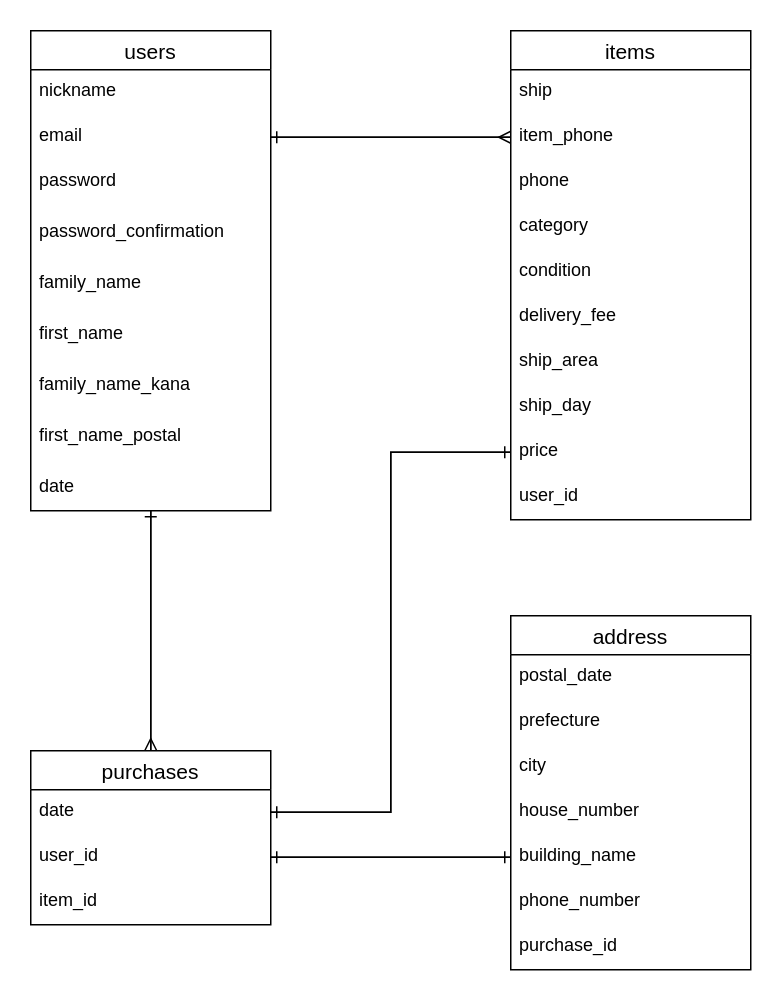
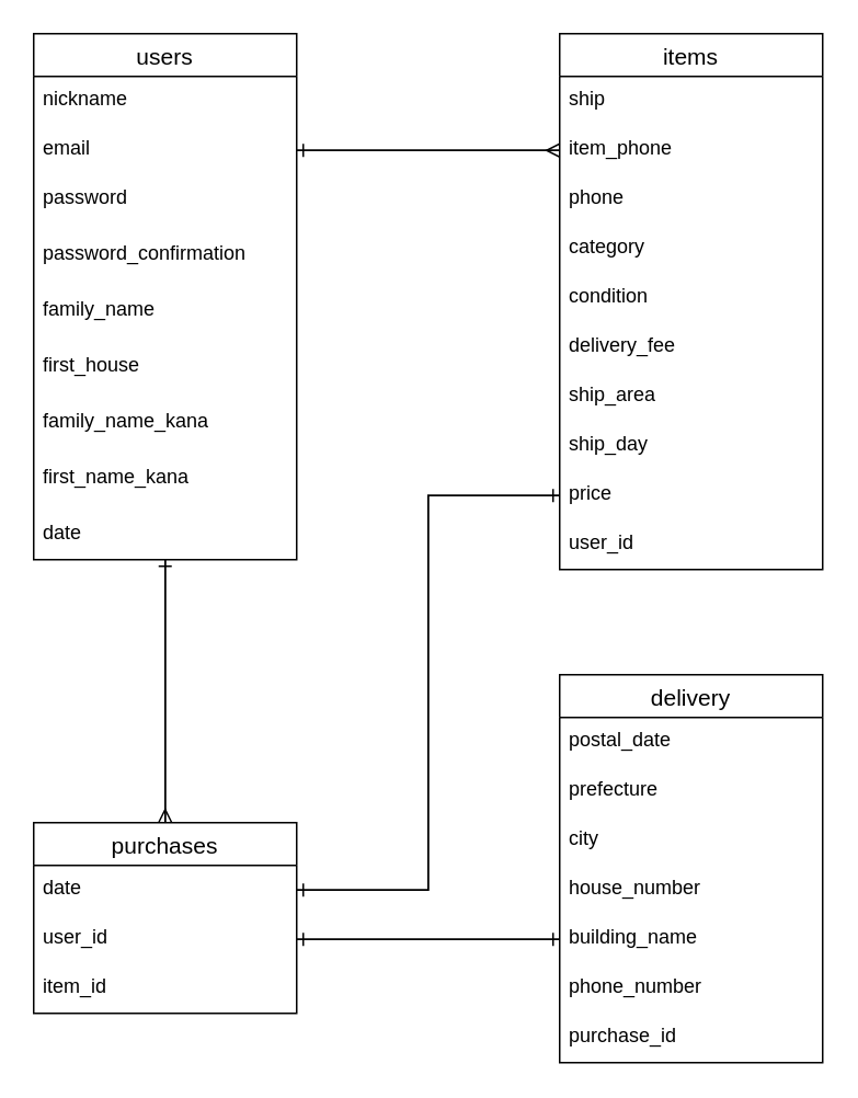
  <mxCell id="0" />
  <mxCell id="1" parent="0" />
  <mxCell id="2" value="items" style="swimlane;fontStyle=0;childLayout=stackLayout;horizontal=1;startSize=26;horizontalStack=0;resizeParent=1;resizeParentMax=0;resizeLast=0;collapsible=1;marginBottom=0;align=center;fontSize=14;rounded=0;" vertex="1" parent="1"><mxGeometry x="340" y="20" width="160" height="326" as="geometry" /></mxCell>
  <mxCell id="3" value="ship" style="text;strokeColor=none;fillColor=none;spacingLeft=4;spacingRight=4;overflow=hidden;rotatable=0;points=[[0,0.5],[1,0.5]];portConstraint=eastwest;fontSize=12;" vertex="1" parent="2"><mxGeometry y="26" width="160" height="30" as="geometry" /></mxCell>
  <mxCell id="4" value="item_phone" style="text;strokeColor=none;fillColor=none;spacingLeft=4;spacingRight=4;overflow=hidden;rotatable=0;points=[[0,0.5],[1,0.5]];portConstraint=eastwest;fontSize=12;" vertex="1" parent="2"><mxGeometry y="56" width="160" height="30" as="geometry" /></mxCell>
  <mxCell id="5" value="phone" style="text;strokeColor=none;fillColor=none;spacingLeft=4;spacingRight=4;overflow=hidden;rotatable=0;points=[[0,0.5],[1,0.5]];portConstraint=eastwest;fontSize=12;" vertex="1" parent="2"><mxGeometry y="86" width="160" height="30" as="geometry" /></mxCell>
  <mxCell id="6" value="category" style="text;strokeColor=none;fillColor=none;spacingLeft=4;spacingRight=4;overflow=hidden;rotatable=0;points=[[0,0.5],[1,0.5]];portConstraint=eastwest;fontSize=12;" vertex="1" parent="2"><mxGeometry y="116" width="160" height="30" as="geometry" /></mxCell>
  <mxCell id="7" value="condition" style="text;strokeColor=none;fillColor=none;spacingLeft=4;spacingRight=4;overflow=hidden;rotatable=0;points=[[0,0.5],[1,0.5]];portConstraint=eastwest;fontSize=12;" vertex="1" parent="2"><mxGeometry y="146" width="160" height="30" as="geometry" /></mxCell>
  <mxCell id="8" value="delivery_fee" style="text;strokeColor=none;fillColor=none;spacingLeft=4;spacingRight=4;overflow=hidden;rotatable=0;points=[[0,0.5],[1,0.5]];portConstraint=eastwest;fontSize=12;" vertex="1" parent="2"><mxGeometry y="176" width="160" height="30" as="geometry" /></mxCell>
  <mxCell id="9" value="ship_area" style="text;strokeColor=none;fillColor=none;spacingLeft=4;spacingRight=4;overflow=hidden;rotatable=0;points=[[0,0.5],[1,0.5]];portConstraint=eastwest;fontSize=12;" vertex="1" parent="2"><mxGeometry y="206" width="160" height="30" as="geometry" /></mxCell>
  <mxCell id="10" value="ship_day" style="text;strokeColor=none;fillColor=none;spacingLeft=4;spacingRight=4;overflow=hidden;rotatable=0;points=[[0,0.5],[1,0.5]];portConstraint=eastwest;fontSize=12;" vertex="1" parent="2"><mxGeometry y="236" width="160" height="30" as="geometry" /></mxCell>
  <mxCell id="11" value="price" style="text;strokeColor=none;fillColor=none;spacingLeft=4;spacingRight=4;overflow=hidden;rotatable=0;points=[[0,0.5],[1,0.5]];portConstraint=eastwest;fontSize=12;" vertex="1" parent="2"><mxGeometry y="266" width="160" height="30" as="geometry" /></mxCell>
  <mxCell id="12" value="user_id" style="text;strokeColor=none;fillColor=none;spacingLeft=4;spacingRight=4;overflow=hidden;rotatable=0;points=[[0,0.5],[1,0.5]];portConstraint=eastwest;fontSize=12;" vertex="1" parent="2"><mxGeometry y="296" width="160" height="30" as="geometry" /></mxCell>
  <mxCell id="13" style="edgeStyle=orthogonalEdgeStyle;rounded=0;orthogonalLoop=1;jettySize=auto;html=1;entryX=0;entryY=0.5;entryDx=0;entryDy=0;endArrow=ERmany;endFill=0;strokeWidth=1;" edge="1" parent="1" source="23" target="4"><mxGeometry relative="1" as="geometry" /></mxCell>
  <mxCell id="14" style="edgeStyle=orthogonalEdgeStyle;rounded=0;orthogonalLoop=1;jettySize=auto;html=1;exitX=0;exitY=0.5;exitDx=0;exitDy=0;endArrow=ERone;endFill=0;strokeWidth=1;entryX=1;entryY=0.5;entryDx=0;entryDy=0;" edge="1" parent="1" source="4" target="23"><mxGeometry relative="1" as="geometry"><mxPoint x="100" y="91" as="targetPoint" /></mxGeometry></mxCell>
  <mxCell id="15" style="edgeStyle=orthogonalEdgeStyle;rounded=0;orthogonalLoop=1;jettySize=auto;html=1;endArrow=ERone;endFill=0;strokeWidth=1;entryX=0.5;entryY=1;entryDx=0;entryDy=0;entryPerimeter=0;" edge="1" parent="1" source="16" target="30"><mxGeometry relative="1" as="geometry"><mxPoint x="100" y="350" as="targetPoint" /></mxGeometry></mxCell>
  <mxCell id="16" value="purchases" style="swimlane;fontStyle=0;childLayout=stackLayout;horizontal=1;startSize=26;horizontalStack=0;resizeParent=1;resizeParentMax=0;resizeLast=0;collapsible=1;marginBottom=0;align=center;fontSize=14;rounded=0;" vertex="1" parent="1"><mxGeometry x="20" y="500" width="160" height="116" as="geometry" /></mxCell>
  <mxCell id="17" value="date" style="text;strokeColor=none;fillColor=none;spacingLeft=4;spacingRight=4;overflow=hidden;rotatable=0;points=[[0,0.5],[1,0.5]];portConstraint=eastwest;fontSize=12;" vertex="1" parent="16"><mxGeometry y="26" width="160" height="30" as="geometry" /></mxCell>
  <mxCell id="18" value="user_id" style="text;strokeColor=none;fillColor=none;spacingLeft=4;spacingRight=4;overflow=hidden;rotatable=0;points=[[0,0.5],[1,0.5]];portConstraint=eastwest;fontSize=12;" vertex="1" parent="16"><mxGeometry y="56" width="160" height="30" as="geometry" /></mxCell>
  <mxCell id="19" value="item_id" style="text;strokeColor=none;fillColor=none;spacingLeft=4;spacingRight=4;overflow=hidden;rotatable=0;points=[[0,0.5],[1,0.5]];portConstraint=eastwest;fontSize=12;" vertex="1" parent="16"><mxGeometry y="86" width="160" height="30" as="geometry" /></mxCell>
  <mxCell id="20" style="edgeStyle=orthogonalEdgeStyle;rounded=0;orthogonalLoop=1;jettySize=auto;html=1;endArrow=ERmany;endFill=0;strokeWidth=1;" edge="1" parent="1" source="21"><mxGeometry relative="1" as="geometry"><mxPoint x="100" y="500" as="targetPoint" /></mxGeometry></mxCell>
  <mxCell id="21" value="users" style="swimlane;fontStyle=0;childLayout=stackLayout;horizontal=1;startSize=26;horizontalStack=0;resizeParent=1;resizeParentMax=0;resizeLast=0;collapsible=1;marginBottom=0;align=center;fontSize=14;" vertex="1" parent="1"><mxGeometry x="20" y="20" width="160" height="320" as="geometry"><mxRectangle x="40" y="40" width="70" height="26" as="alternateBounds" /></mxGeometry></mxCell>
  <mxCell id="22" value="nickname" style="text;strokeColor=none;fillColor=none;spacingLeft=4;spacingRight=4;overflow=hidden;rotatable=0;points=[[0,0.5],[1,0.5]];portConstraint=eastwest;fontSize=12;" vertex="1" parent="21"><mxGeometry y="26" width="160" height="30" as="geometry" /></mxCell>
  <mxCell id="23" value="email" style="text;strokeColor=none;fillColor=none;spacingLeft=4;spacingRight=4;overflow=hidden;rotatable=0;points=[[0,0.5],[1,0.5]];portConstraint=eastwest;fontSize=12;" vertex="1" parent="21"><mxGeometry y="56" width="160" height="30" as="geometry" /></mxCell>
  <mxCell id="24" value="password" style="text;strokeColor=none;fillColor=none;spacingLeft=4;spacingRight=4;overflow=hidden;rotatable=0;points=[[0,0.5],[1,0.5]];portConstraint=eastwest;fontSize=12;rounded=0;" vertex="1" parent="21"><mxGeometry y="86" width="160" height="34" as="geometry" /></mxCell>
  <mxCell id="25" value="password_confirmation" style="text;strokeColor=none;fillColor=none;spacingLeft=4;spacingRight=4;overflow=hidden;rotatable=0;points=[[0,0.5],[1,0.5]];portConstraint=eastwest;fontSize=12;rounded=0;" vertex="1" parent="21"><mxGeometry y="120" width="160" height="34" as="geometry" /></mxCell>
  <mxCell id="26" value="family_name" style="text;strokeColor=none;fillColor=none;spacingLeft=4;spacingRight=4;overflow=hidden;rotatable=0;points=[[0,0.5],[1,0.5]];portConstraint=eastwest;fontSize=12;rounded=0;" vertex="1" parent="21"><mxGeometry y="154" width="160" height="34" as="geometry" /></mxCell>
- <mxCell id="27" value="first_name" style="text;strokeColor=none;fillColor=none;spacingLeft=4;spacingRight=4;overflow=hidden;rotatable=0;points=[[0,0.5],[1,0.5]];portConstraint=eastwest;fontSize=12;rounded=0;" vertex="1" parent="21"><mxGeometry y="188" width="160" height="34" as="geometry" /></mxCell>
+ <mxCell id="27" value="first_house" style="text;strokeColor=none;fillColor=none;spacingLeft=4;spacingRight=4;overflow=hidden;rotatable=0;points=[[0,0.5],[1,0.5]];portConstraint=eastwest;fontSize=12;rounded=0;" vertex="1" parent="21"><mxGeometry y="188" width="160" height="34" as="geometry" /></mxCell>
  <mxCell id="28" value="family_name_kana" style="text;strokeColor=none;fillColor=none;spacingLeft=4;spacingRight=4;overflow=hidden;rotatable=0;points=[[0,0.5],[1,0.5]];portConstraint=eastwest;fontSize=12;rounded=0;" vertex="1" parent="21"><mxGeometry y="222" width="160" height="34" as="geometry" /></mxCell>
- <mxCell id="29" value="first_name_postal" style="text;strokeColor=none;fillColor=none;spacingLeft=4;spacingRight=4;overflow=hidden;rotatable=0;points=[[0,0.5],[1,0.5]];portConstraint=eastwest;fontSize=12;rounded=0;" vertex="1" parent="21"><mxGeometry y="256" width="160" height="34" as="geometry" /></mxCell>
+ <mxCell id="29" value="first_name_kana" style="text;strokeColor=none;fillColor=none;spacingLeft=4;spacingRight=4;overflow=hidden;rotatable=0;points=[[0,0.5],[1,0.5]];portConstraint=eastwest;fontSize=12;rounded=0;" vertex="1" parent="21"><mxGeometry y="256" width="160" height="34" as="geometry" /></mxCell>
  <mxCell id="30" value="date" style="text;strokeColor=none;fillColor=none;spacingLeft=4;spacingRight=4;overflow=hidden;rotatable=0;points=[[0,0.5],[1,0.5]];portConstraint=eastwest;fontSize=12;rounded=0;" vertex="1" parent="21"><mxGeometry y="290" width="160" height="30" as="geometry" /></mxCell>
  <mxCell id="31" style="edgeStyle=orthogonalEdgeStyle;rounded=0;orthogonalLoop=1;jettySize=auto;html=1;exitX=1;exitY=0.5;exitDx=0;exitDy=0;entryX=0;entryY=0.5;entryDx=0;entryDy=0;endArrow=ERone;endFill=0;strokeWidth=1;" edge="1" parent="1" source="17" target="11"><mxGeometry relative="1" as="geometry" /></mxCell>
  <mxCell id="32" style="edgeStyle=orthogonalEdgeStyle;rounded=0;orthogonalLoop=1;jettySize=auto;html=1;entryX=1;entryY=0.5;entryDx=0;entryDy=0;endArrow=ERone;endFill=0;strokeWidth=1;" edge="1" parent="1" source="11" target="17"><mxGeometry relative="1" as="geometry" /></mxCell>
- <mxCell id="33" value="address" style="swimlane;fontStyle=0;childLayout=stackLayout;horizontal=1;startSize=26;horizontalStack=0;resizeParent=1;resizeParentMax=0;resizeLast=0;collapsible=1;marginBottom=0;align=center;fontSize=14;rounded=0;" vertex="1" parent="1"><mxGeometry x="340" y="410" width="160" height="236" as="geometry" /></mxCell>
+ <mxCell id="33" value="delivery" style="swimlane;fontStyle=0;childLayout=stackLayout;horizontal=1;startSize=26;horizontalStack=0;resizeParent=1;resizeParentMax=0;resizeLast=0;collapsible=1;marginBottom=0;align=center;fontSize=14;rounded=0;" vertex="1" parent="1"><mxGeometry x="340" y="410" width="160" height="236" as="geometry" /></mxCell>
  <mxCell id="34" value="postal_date" style="text;strokeColor=none;fillColor=none;spacingLeft=4;spacingRight=4;overflow=hidden;rotatable=0;points=[[0,0.5],[1,0.5]];portConstraint=eastwest;fontSize=12;" vertex="1" parent="33"><mxGeometry y="26" width="160" height="30" as="geometry" /></mxCell>
  <mxCell id="35" value="prefecture" style="text;strokeColor=none;fillColor=none;spacingLeft=4;spacingRight=4;overflow=hidden;rotatable=0;points=[[0,0.5],[1,0.5]];portConstraint=eastwest;fontSize=12;" vertex="1" parent="33"><mxGeometry y="56" width="160" height="30" as="geometry" /></mxCell>
  <mxCell id="36" value="city" style="text;strokeColor=none;fillColor=none;spacingLeft=4;spacingRight=4;overflow=hidden;rotatable=0;points=[[0,0.5],[1,0.5]];portConstraint=eastwest;fontSize=12;" vertex="1" parent="33"><mxGeometry y="86" width="160" height="30" as="geometry" /></mxCell>
  <mxCell id="37" value="house_number" style="text;strokeColor=none;fillColor=none;spacingLeft=4;spacingRight=4;overflow=hidden;rotatable=0;points=[[0,0.5],[1,0.5]];portConstraint=eastwest;fontSize=12;" vertex="1" parent="33"><mxGeometry y="116" width="160" height="30" as="geometry" /></mxCell>
  <mxCell id="38" value="building_name" style="text;strokeColor=none;fillColor=none;spacingLeft=4;spacingRight=4;overflow=hidden;rotatable=0;points=[[0,0.5],[1,0.5]];portConstraint=eastwest;fontSize=12;" vertex="1" parent="33"><mxGeometry y="146" width="160" height="30" as="geometry" /></mxCell>
  <mxCell id="39" value="phone_number" style="text;strokeColor=none;fillColor=none;spacingLeft=4;spacingRight=4;overflow=hidden;rotatable=0;points=[[0,0.5],[1,0.5]];portConstraint=eastwest;fontSize=12;" vertex="1" parent="33"><mxGeometry y="176" width="160" height="30" as="geometry" /></mxCell>
  <mxCell id="40" value="purchase_id" style="text;strokeColor=none;fillColor=none;spacingLeft=4;spacingRight=4;overflow=hidden;rotatable=0;points=[[0,0.5],[1,0.5]];portConstraint=eastwest;fontSize=12;" vertex="1" parent="33"><mxGeometry y="206" width="160" height="30" as="geometry" /></mxCell>
  <mxCell id="41" style="edgeStyle=orthogonalEdgeStyle;rounded=0;orthogonalLoop=1;jettySize=auto;html=1;endArrow=ERone;endFill=0;strokeWidth=1;" edge="1" parent="1" source="18" target="38"><mxGeometry relative="1" as="geometry" /></mxCell>
  <mxCell id="42" style="edgeStyle=orthogonalEdgeStyle;rounded=0;orthogonalLoop=1;jettySize=auto;html=1;entryX=1;entryY=0.5;entryDx=0;entryDy=0;endArrow=ERone;endFill=0;strokeWidth=1;" edge="1" parent="1" source="38" target="18"><mxGeometry relative="1" as="geometry" /></mxCell>
